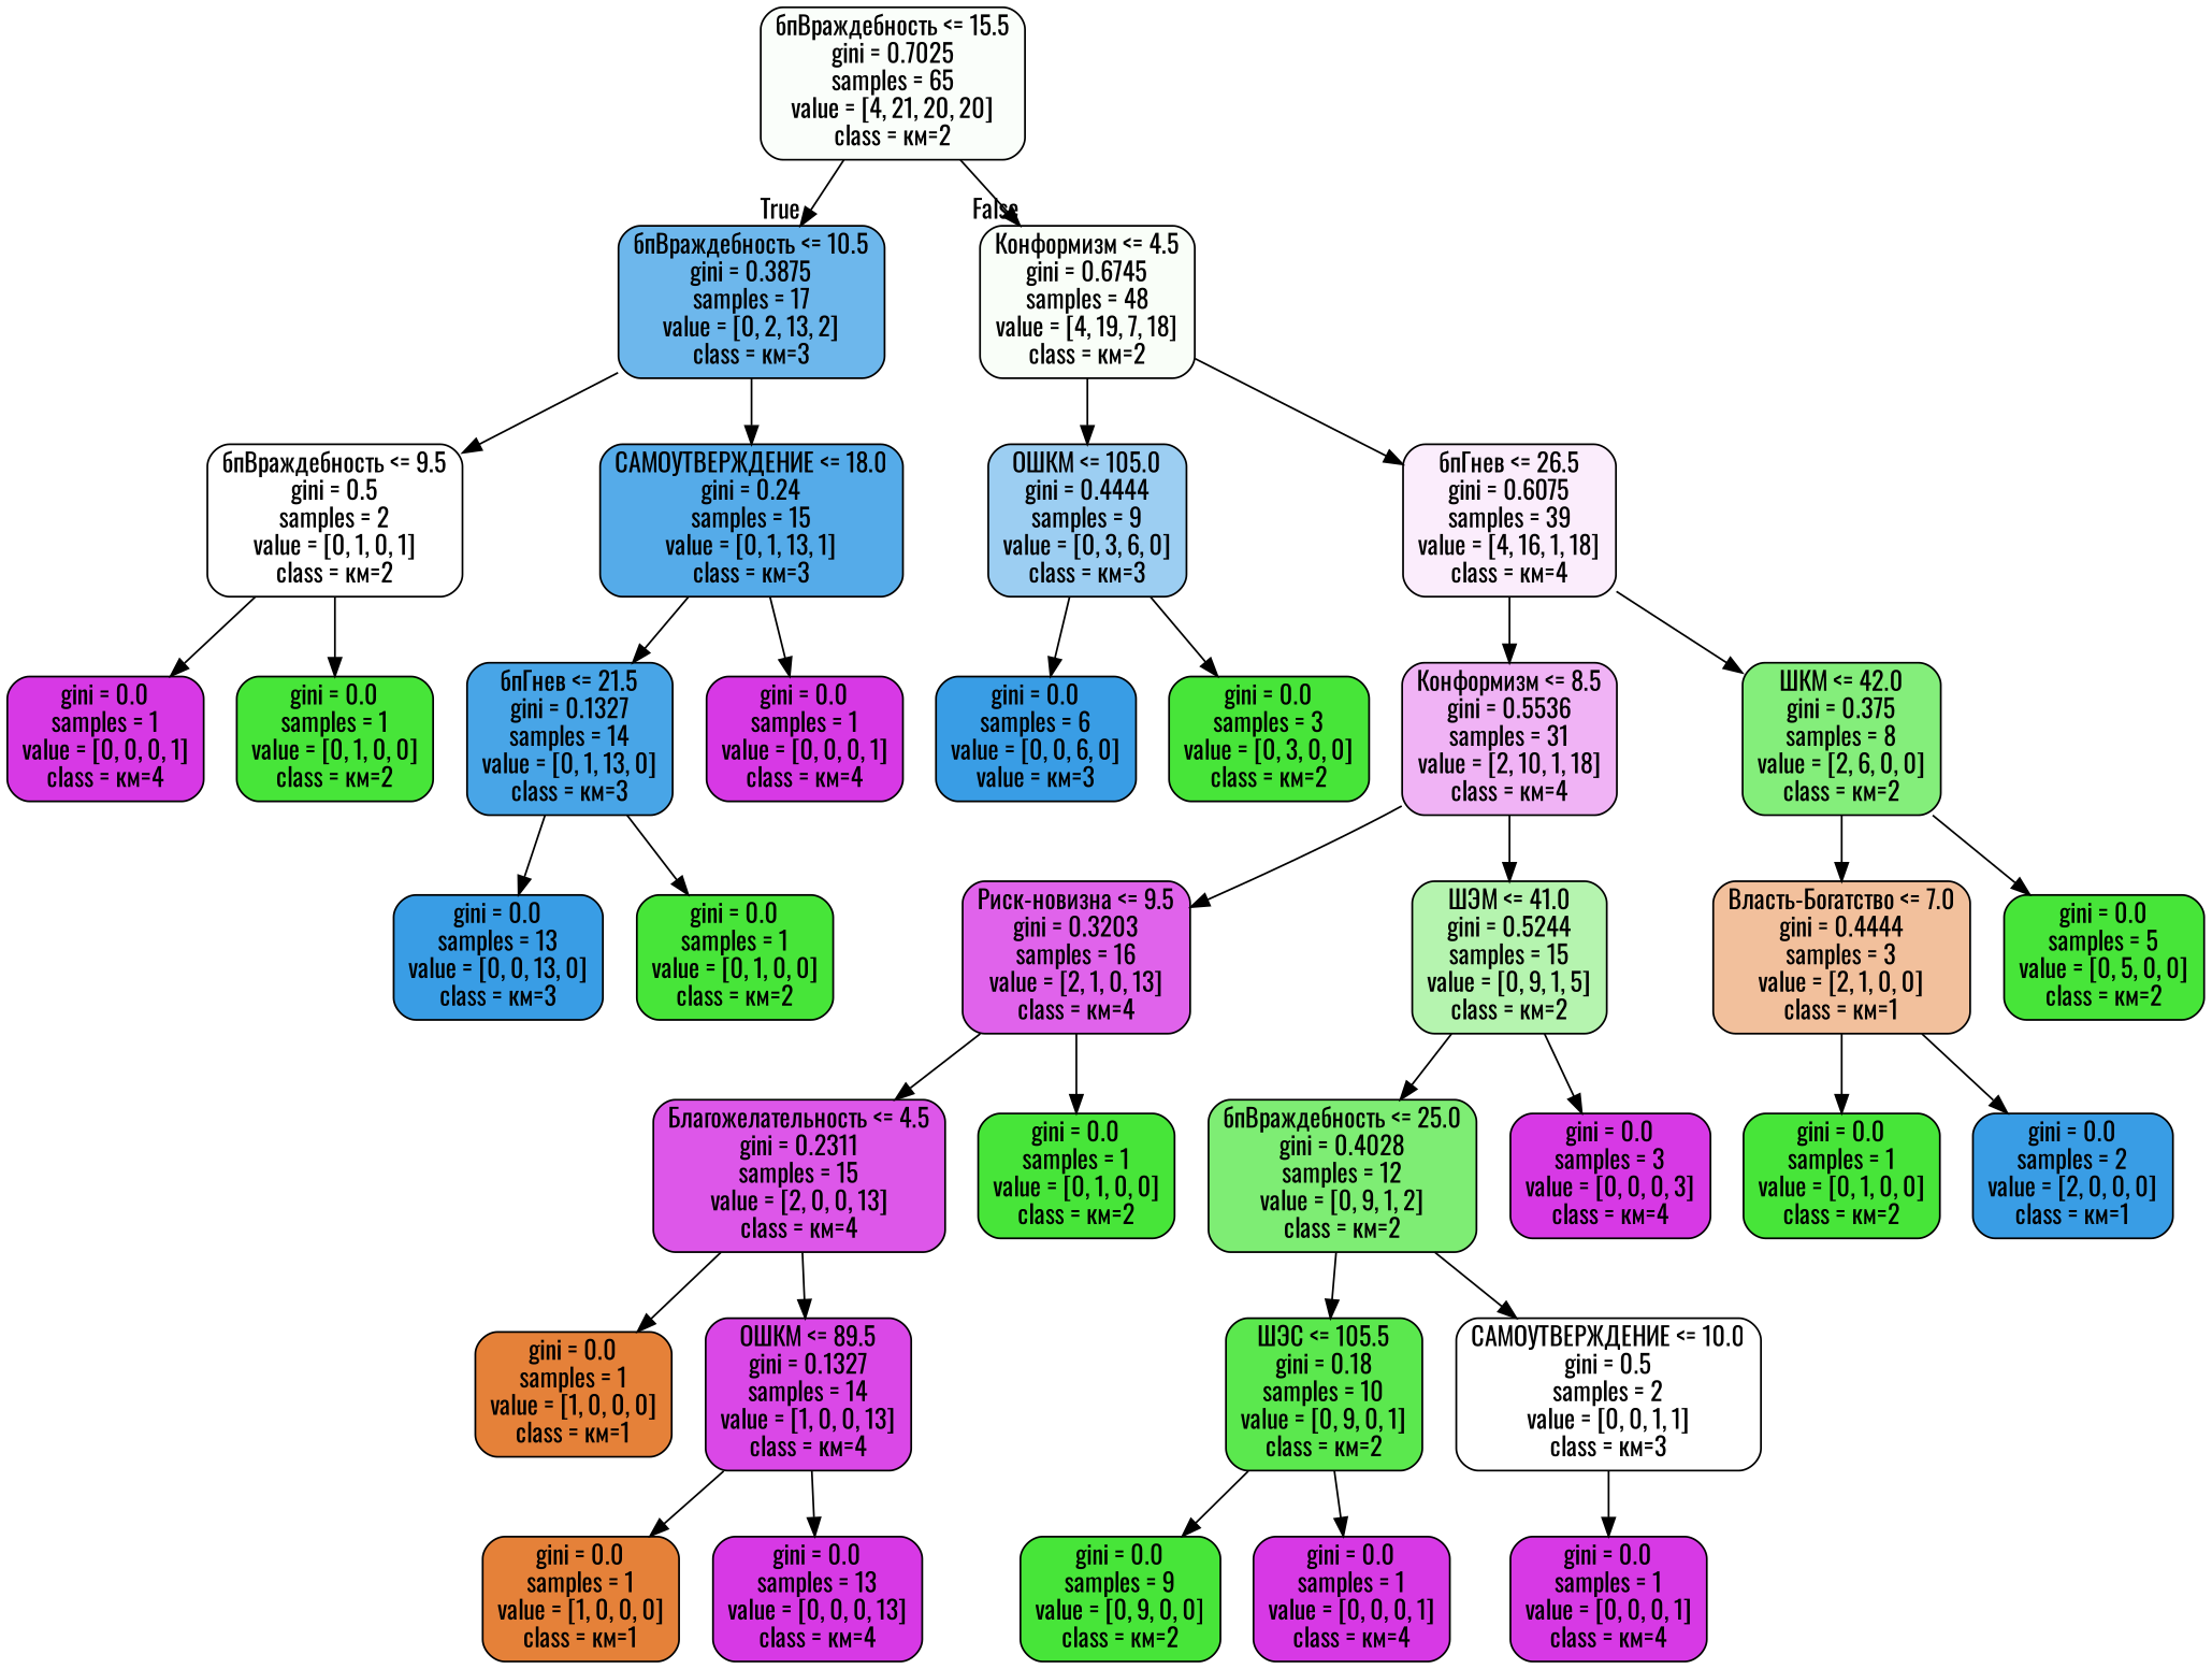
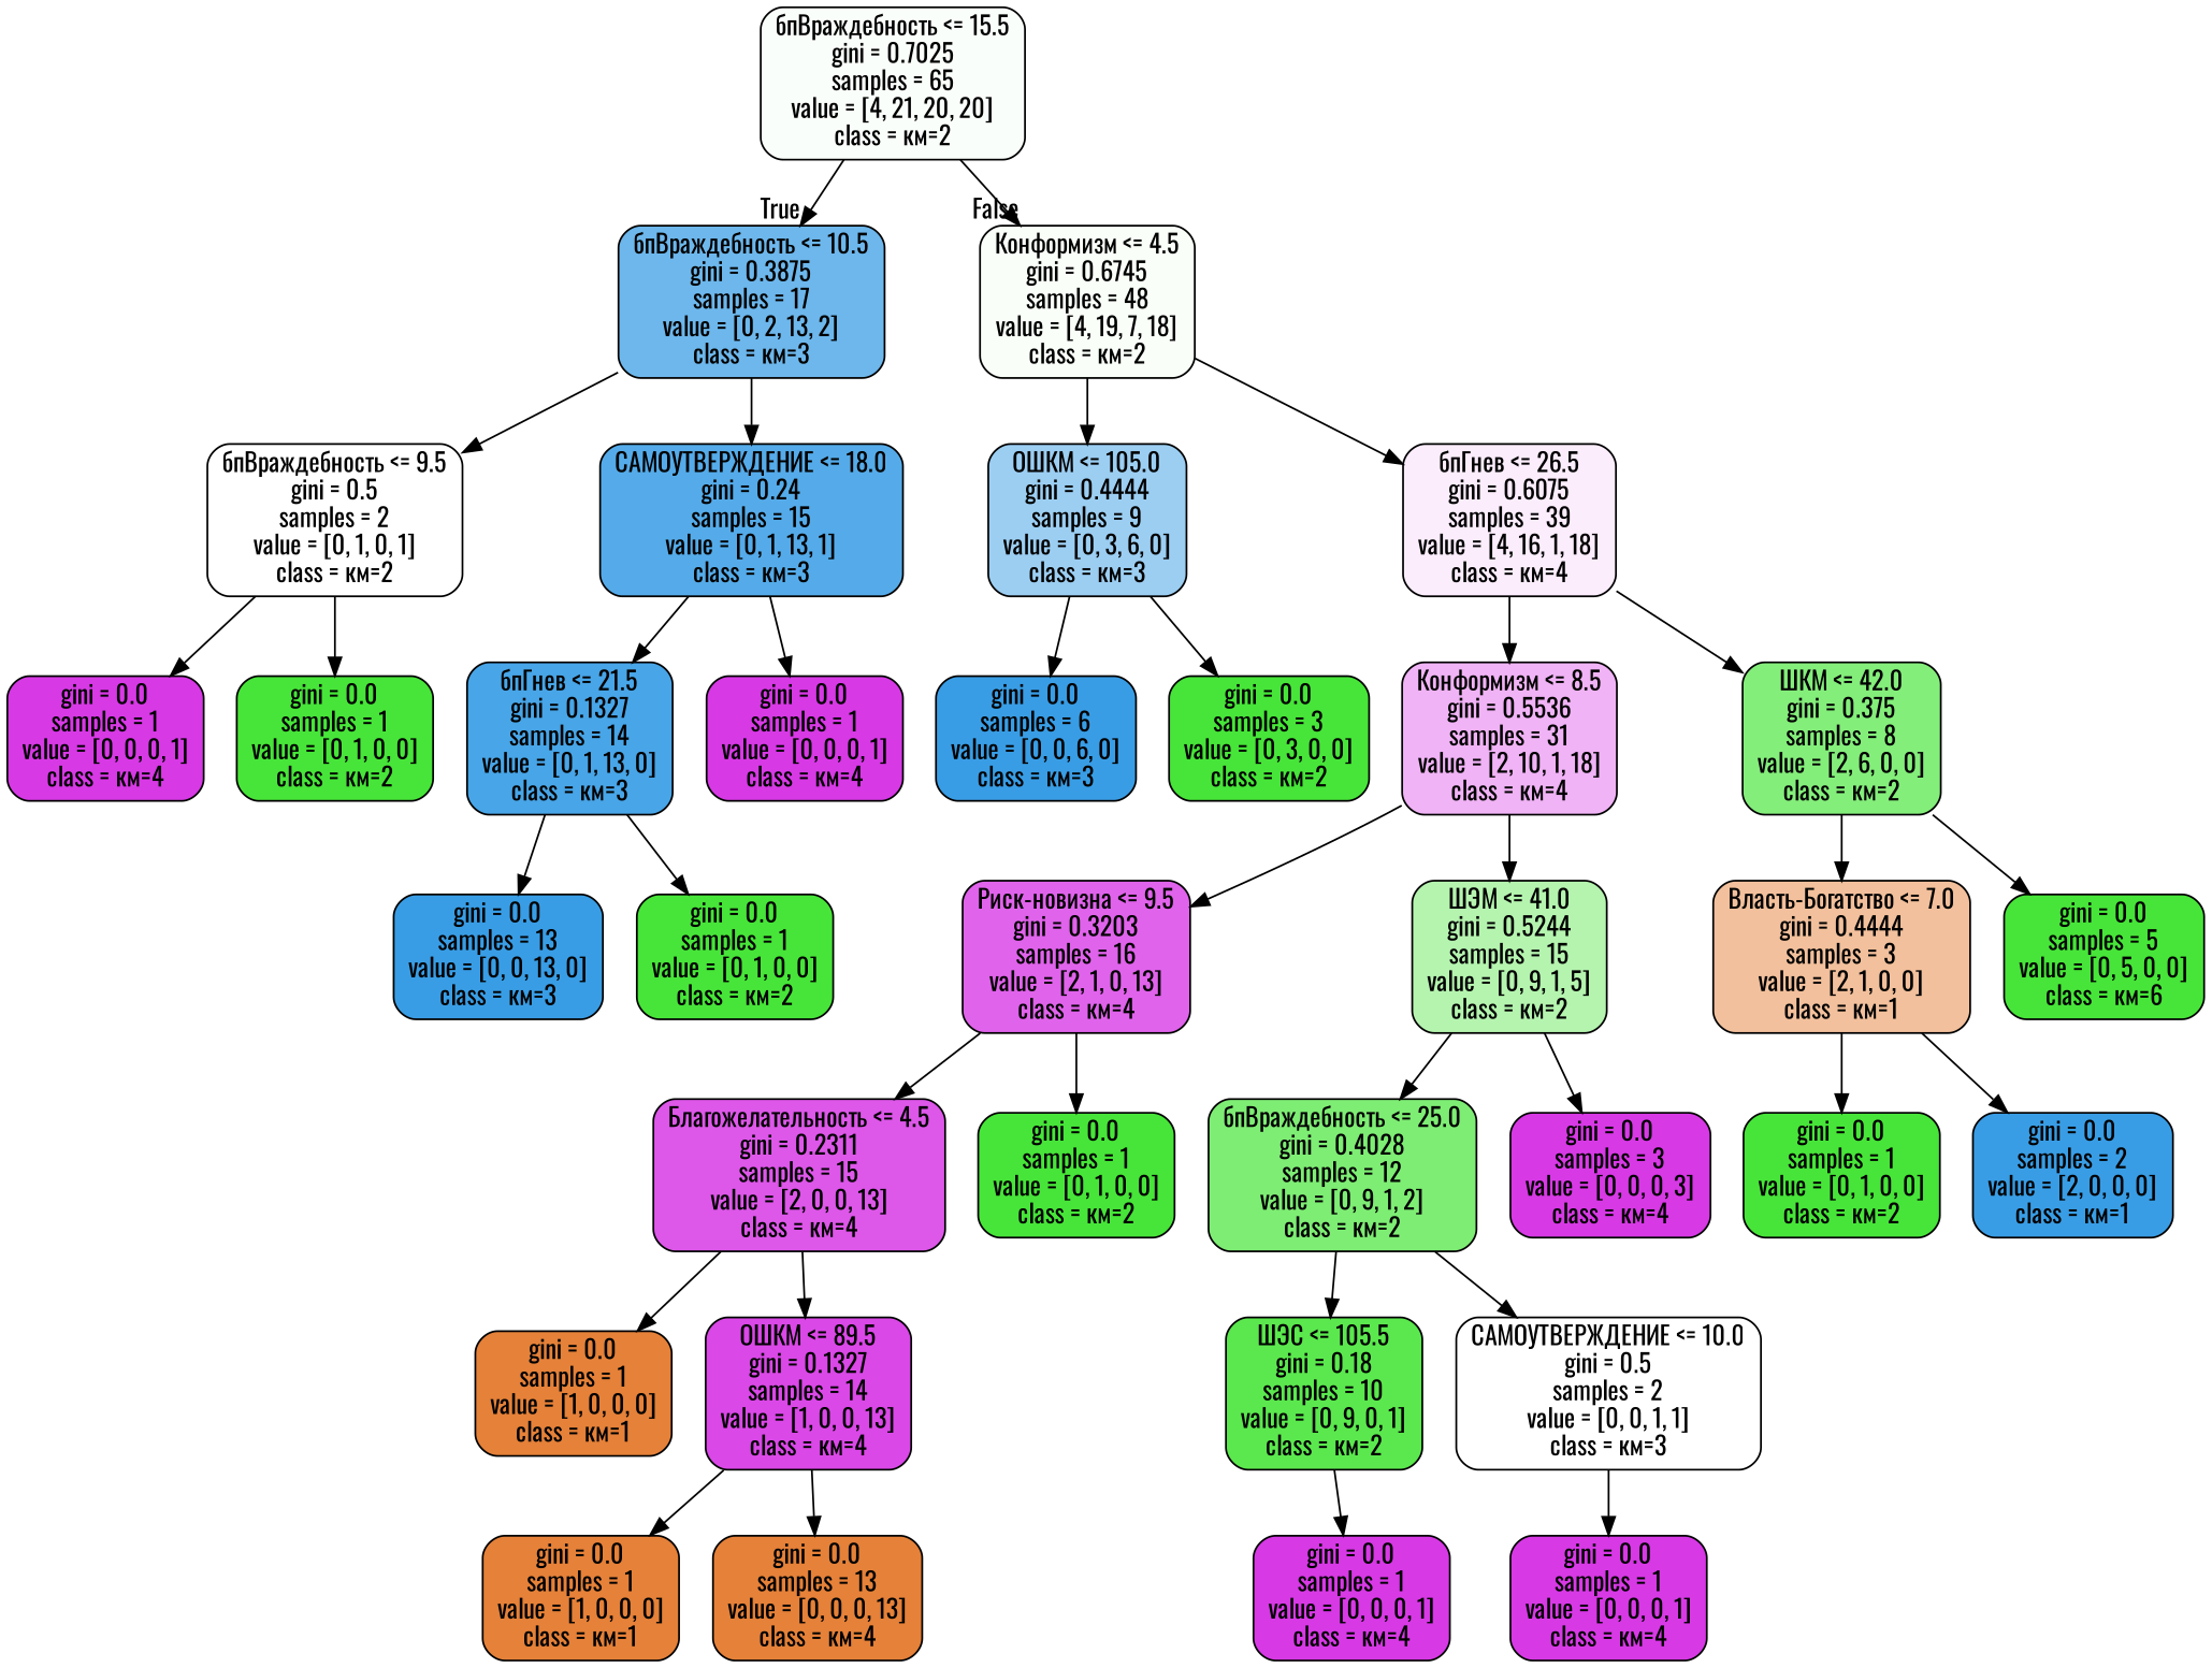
  digraph {
    fontname=Oswald
    node [color=black fillcolor="#47e539ff" fontname=Oswald shape=box style="filled, rounded"]
    edge [fontname=Oswald]
    n1 [fillcolor="#47e53906" label="бпВраждебность <= 15.5\ngini = 0.7025\nsamples = 65\nvalue = [4, 21, 20, 20]\nclass = км=2"]
    n2 [fillcolor="#399de5bb" label="бпВраждебность <= 10.5\ngini = 0.3875\nsamples = 17\nvalue = [0, 2, 13, 2]\nclass = км=3"]
    n3 [fillcolor="#47e53908" label="Конформизм <= 4.5\ngini = 0.6745\nsamples = 48\nvalue = [4, 19, 7, 18]\nclass = км=2"]
    n4 [fillcolor="#47e53900" label="бпВраждебность <= 9.5\ngini = 0.5\nsamples = 2\nvalue = [0, 1, 0, 1]\nclass = км=2"]
    n5 [fillcolor="#399de5db" label="САМОУТВЕРЖДЕНИЕ <= 18.0\ngini = 0.24\nsamples = 15\nvalue = [0, 1, 13, 1]\nclass = км=3"]
    n6 [fillcolor="#399de57f" label="ОШКМ <= 105.0\ngini = 0.4444\nsamples = 9\nvalue = [0, 3, 6, 0]\nclass = км=3"]
    n7 [fillcolor="#d739e516" label="бпГнев <= 26.5\ngini = 0.6075\nsamples = 39\nvalue = [4, 16, 1, 18]\nclass = км=4"]
    n8 [fillcolor="#d739e5ff" label="gini = 0.0\nsamples = 1\nvalue = [0, 0, 0, 1]\nclass = км=4"]
    n9 [label="gini = 0.0\nsamples = 1\nvalue = [0, 1, 0, 0]\nclass = км=2"]
    n10 [fillcolor="#399de5eb" label="бпГнев <= 21.5\ngini = 0.1327\nsamples = 14\nvalue = [0, 1, 13, 0]\nclass = км=3"]
    n11 [fillcolor="#d739e5ff" label="gini = 0.0\nsamples = 1\nvalue = [0, 0, 0, 1]\nclass = км=4"]
    n12 [fillcolor="#399de5ff" label="gini = 0.0\nsamples = 13\nvalue = [0, 0, 13, 0]\nclass = км=3"]
    n13 [label="gini = 0.0\nsamples = 1\nvalue = [0, 1, 0, 0]\nclass = км=2"]
-   n14 [fillcolor="#399de5ff" label="gini = 0.0\nsamples = 6\nvalue = [0, 0, 6, 0]\nvalue = км=3"]
+   n14 [fillcolor="#399de5ff" label="gini = 0.0\nsamples = 6\nvalue = [0, 0, 6, 0]\nclass = км=3"]
    n15 [label="gini = 0.0\nsamples = 3\nvalue = [0, 3, 0, 0]\nclass = км=2"]
    n16 [fillcolor="#d739e561" label="Конформизм <= 8.5\ngini = 0.5536\nsamples = 31\nvalue = [2, 10, 1, 18]\nclass = км=4"]
    n17 [fillcolor="#47e539aa" label="ШКМ <= 42.0\ngini = 0.375\nsamples = 8\nvalue = [2, 6, 0, 0]\nclass = км=2"]
    n18 [fillcolor="#d739e5c8" label="Риск-новизна <= 9.5\ngini = 0.3203\nsamples = 16\nvalue = [2, 1, 0, 13]\nclass = км=4"]
    n19 [fillcolor="#47e53966" label="ШЭМ <= 41.0\ngini = 0.5244\nsamples = 15\nvalue = [0, 9, 1, 5]\nclass = км=2"]
    n20 [fillcolor="#e581397f" label="Власть-Богатство <= 7.0\ngini = 0.4444\nsamples = 3\nvalue = [2, 1, 0, 0]\nclass = км=1"]
-   n21 [label="gini = 0.0\nsamples = 5\nvalue = [0, 5, 0, 0]\nclass = км=2"]
+   n21 [label="gini = 0.0\nsamples = 5\nvalue = [0, 5, 0, 0]\nclass = км=6"]
    n22 [fillcolor="#d739e5d8" label="Благожелательность <= 4.5\ngini = 0.2311\nsamples = 15\nvalue = [2, 0, 0, 13]\nclass = км=4"]
    n23 [label="gini = 0.0\nsamples = 1\nvalue = [0, 1, 0, 0]\nclass = км=2"]
    n24 [fillcolor="#47e539b2" label="бпВраждебность <= 25.0\ngini = 0.4028\nsamples = 12\nvalue = [0, 9, 1, 2]\nclass = км=2"]
    n25 [fillcolor="#d739e5ff" label="gini = 0.0\nsamples = 3\nvalue = [0, 0, 0, 3]\nclass = км=4"]
    n26 [fillcolor="#e58139ff" label="gini = 0.0\nsamples = 1\nvalue = [1, 0, 0, 0]\nclass = км=1"]
    n27 [fillcolor="#d739e5eb" label="ОШКМ <= 89.5\ngini = 0.1327\nsamples = 14\nvalue = [1, 0, 0, 13]\nclass = км=4"]
    n28 [fillcolor="#e58139ff" label="gini = 0.0\nsamples = 1\nvalue = [1, 0, 0, 0]\nclass = км=1"]
-   n29 [fillcolor="#d739e5ff" label="gini = 0.0\nsamples = 13\nvalue = [0, 0, 0, 13]\nclass = км=4"]
+   n29 [fillcolor="#e58139ff" label="gini = 0.0\nsamples = 13\nvalue = [0, 0, 0, 13]\nclass = км=4"]
    n30 [fillcolor="#47e539e3" label="ШЭС <= 105.5\ngini = 0.18\nsamples = 10\nvalue = [0, 9, 0, 1]\nclass = км=2"]
    n31 [fillcolor="#399de500" label="САМОУТВЕРЖДЕНИЕ <= 10.0\ngini = 0.5\nsamples = 2\nvalue = [0, 0, 1, 1]\nclass = км=3"]
-   n32 [label="gini = 0.0\nsamples = 9\nvalue = [0, 9, 0, 0]\nclass = км=2"]
    n33 [fillcolor="#d739e5ff" label="gini = 0.0\nsamples = 1\nvalue = [0, 0, 0, 1]\nclass = км=4"]
    n34 [fillcolor="#d739e5ff" label="gini = 0.0\nsamples = 1\nvalue = [0, 0, 0, 1]\nclass = км=4"]
    n35 [label="gini = 0.0\nsamples = 1\nvalue = [0, 1, 0, 0]\nclass = км=2"]
    n36 [fillcolor="#399de5ff" label="gini = 0.0\nsamples = 2\nvalue = [2, 0, 0, 0]\nclass = км=1"]
    n1 -> n2 [headlabel=True labelangle=45 labeldistance=2.5]
    n1 -> n3 [headlabel=False labelangle=-45 labeldistance=2.5]
    n2 -> n4
    n2 -> n5
    n3 -> n6
    n3 -> n7
    n4 -> n8
    n4 -> n9
    n5 -> n10
    n5 -> n11
    n6 -> n14
    n6 -> n15
    n7 -> n16
    n7 -> n17
    n10 -> n12
    n10 -> n13
    n16 -> n18
    n16 -> n19
    n17 -> n20
    n17 -> n21
    n18 -> n22
    n18 -> n23
    n19 -> n24
    n19 -> n25
    n20 -> n35
    n20 -> n36
    n22 -> n26
    n22 -> n27
    n24 -> n30
    n24 -> n31
    n27 -> n28
    n27 -> n29
-   n30 -> n32
    n30 -> n33
    n31 -> n34
  }
